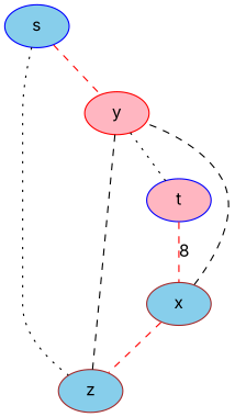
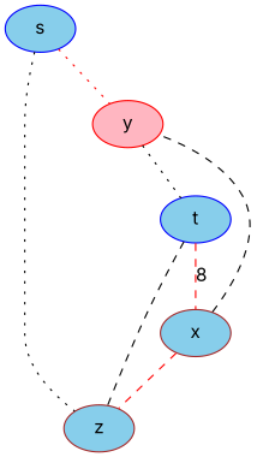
  graph {
    fontname=Inter
    node [color=brown fillcolor=skyblue fontname=Inter style=filled]
    edge [fontname=Inter style=dashed]
    z
    s [color=blue]
    y [color=red fillcolor=lightpink]
-   t [color=blue fillcolor=lightpink]
+   t [color=blue]
    x
    s -- z [style=dotted]
-   s -- y [color=red]
-   y -- z
+   s -- y [color=red style=dotted]
+   t -- z
    y -- t [color=black style=dotted]
    t -- x [color=red label=8 weight=8]
    x -- z [color=red]
    x -- y
  }
